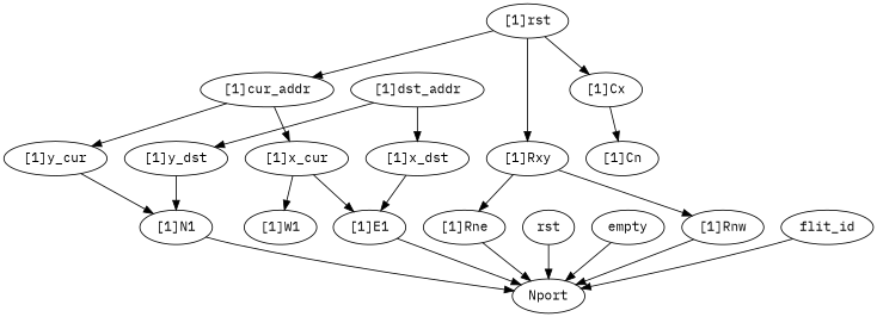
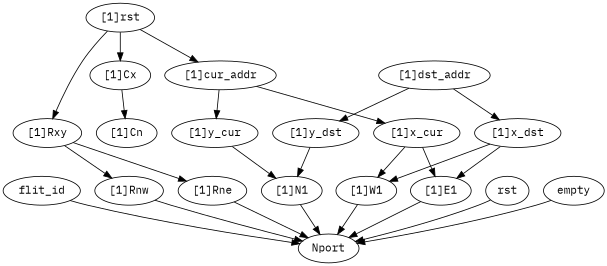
  strict digraph {
    fontname="IBM Plex Mono"
    node [complexity=11 fontname="IBM Plex Mono" importance=0.0998879955009 rank=0.00908072686372]
    edge [fontname="IBM Plex Mono"]
    flit_id [complexity=1 importance=0.087584821288 rank=0.087584821288]
    Nport [complexity=0 importance=0.0689011785977 rank=0.0]
    "[1]Rne" [importance=0.0893781065504 rank=0.00812528241368]
    "[1]x_cur" [complexity=14 importance=0.125744779241 rank=0.00898176994579]
    "[1]E1"
    "[1]W1"
    "[1]rst" [complexity=17 importance=0.173121517549 rank=0.0101836186793]
    "[1]Cx" [complexity=13 importance=0.11986448743 rank=0.00922034518695]
    "[1]cur_addr" [complexity=16 importance=0.154437874858 rank=0.00965236717866]
    "[1]Rxy" [complexity=13 importance=0.118071202168 rank=0.00908240016676]
    "[1]Cn" [importance=0.0911713918129 rank=0.00828830834663]
    "[1]y_cur" [complexity=14 importance=0.125744779241 rank=0.00898176994579]
    "[1]Rnw" [importance=0.0893781065504 rank=0.00812528241368]
    "[1]N1"
    "[1]x_dst" [complexity=14 importance=0.123242716224 rank=0.00880305115885]
    rst [complexity=3 importance=0.225387178483 rank=0.0751290594944]
    "[1]dst_addr" [complexity=16 importance=0.141926358914 rank=0.00887039743214]
    "[1]y_dst" [complexity=14 importance=0.123242716224 rank=0.00880305115885]
    empty [complexity=2 importance=0.156485999886 rank=0.0782429999428]
    flit_id -> Nport
    "[1]Rne" -> Nport
    "[1]x_cur" -> "[1]E1"
    "[1]x_cur" -> "[1]W1"
    "[1]E1" -> Nport
+   "[1]W1" -> Nport
    "[1]rst" -> "[1]Cx"
    "[1]rst" -> "[1]cur_addr"
    "[1]rst" -> "[1]Rxy"
    "[1]Cx" -> "[1]Cn"
    "[1]cur_addr" -> "[1]x_cur"
    "[1]cur_addr" -> "[1]y_cur"
    "[1]Rxy" -> "[1]Rne"
    "[1]Rxy" -> "[1]Rnw"
    "[1]y_cur" -> "[1]N1"
    "[1]Rnw" -> Nport
    "[1]N1" -> Nport
    "[1]x_dst" -> "[1]E1"
+   "[1]x_dst" -> "[1]W1"
    rst -> Nport
    "[1]dst_addr" -> "[1]x_dst"
    "[1]dst_addr" -> "[1]y_dst"
    "[1]y_dst" -> "[1]N1"
    empty -> Nport
  }
